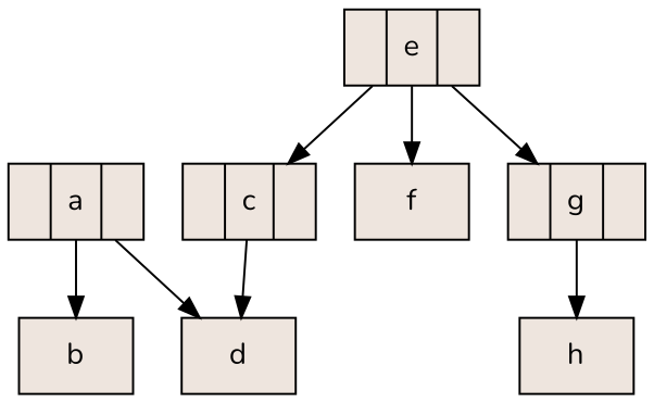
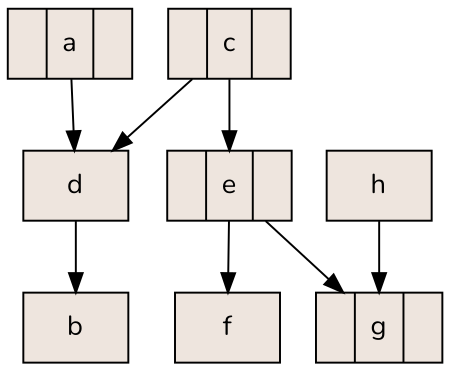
  digraph {
    fontname=Nunito
    rankdir=TB
    node [fillcolor=seashell2 fontname=Nunito shape=record style=filled]
    edge [fontname=Nunito]
    n1 [label="<C0>|a|<C1>"]
    n2 [label=b]
    n3 [label=d]
    n4 [label="<C0>|c|<C1>"]
    n5 [label="<C0>|e|<C1>"]
    n6 [label=f]
    n7 [label="<C0>|g|<C1>"]
    n8 [label=h]
-   n1 -> n2
+   n3 -> n2
    n1 -> n3
    n4 -> n3
-   n5 -> n4
+   n4 -> n5
    n5 -> n6
    n5 -> n7
-   n7 -> n8
+   n8 -> n7
  }
